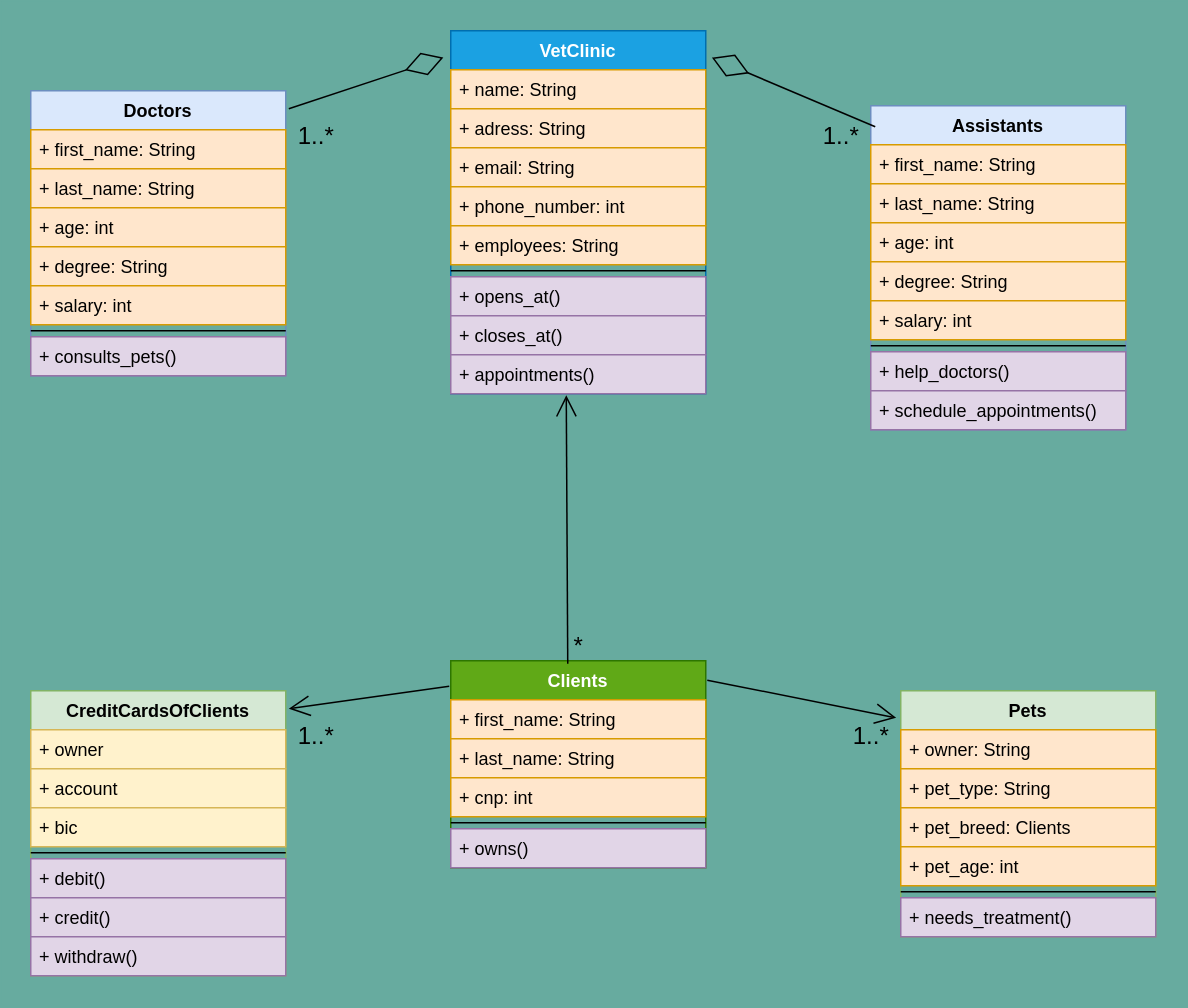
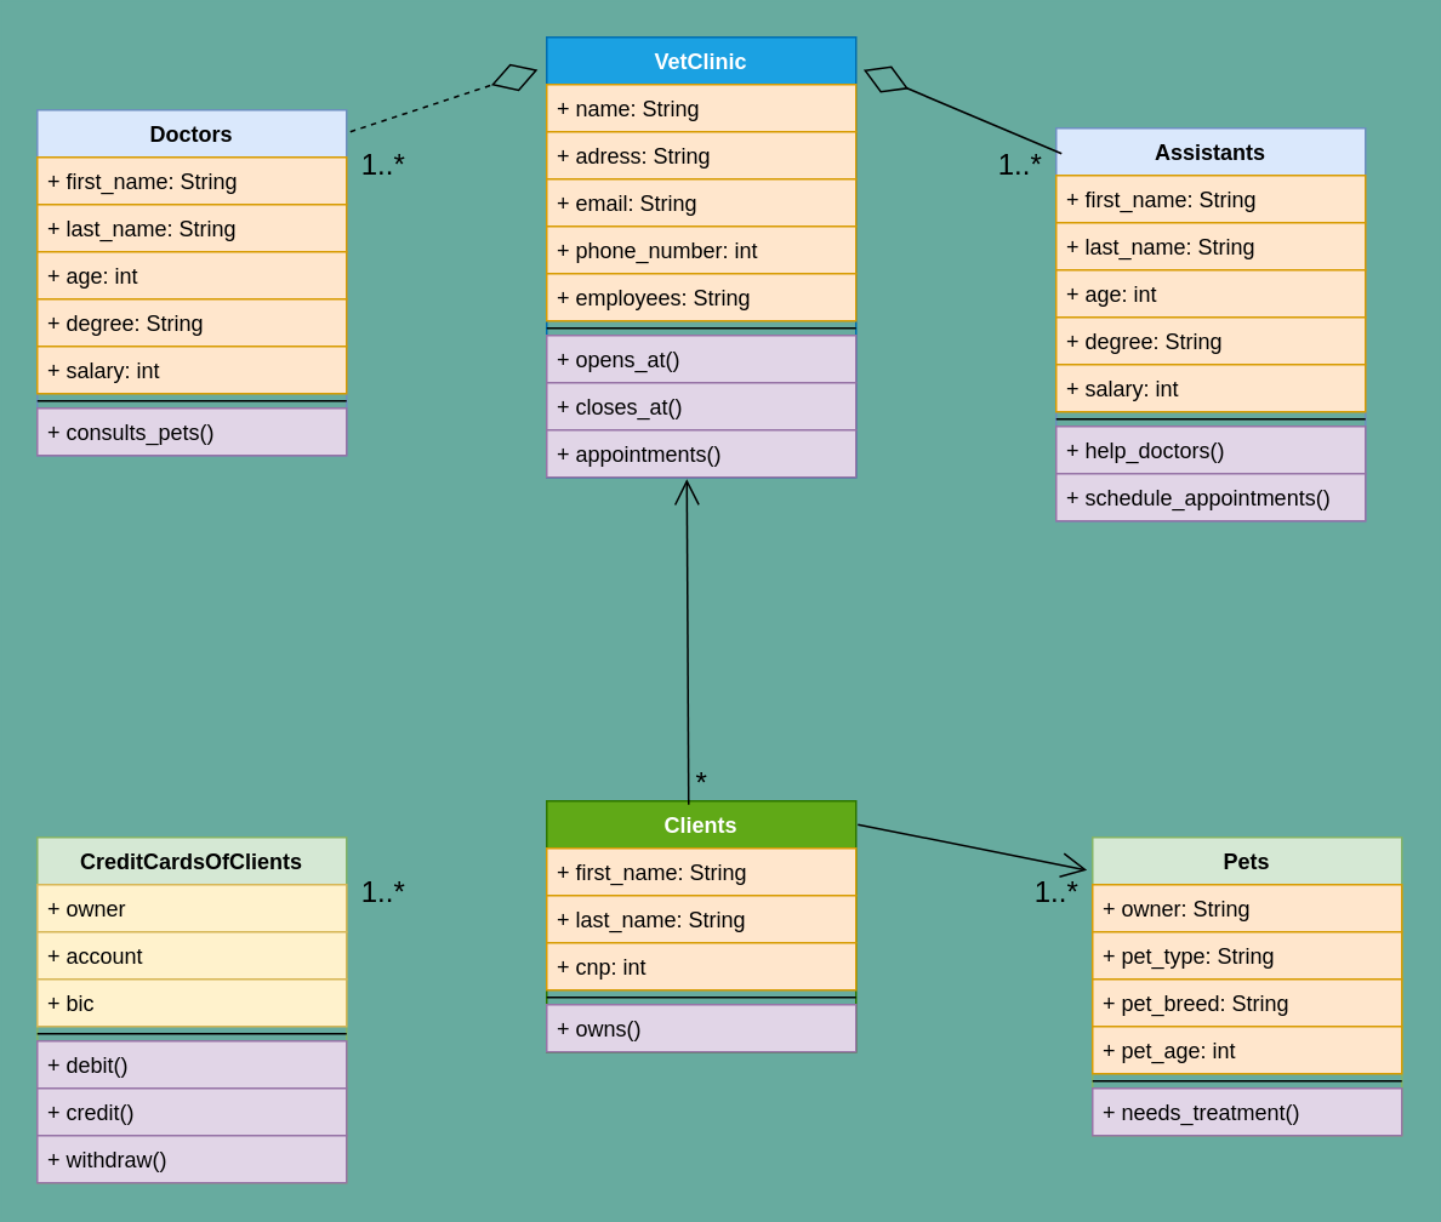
  <mxCell id="0" />
  <mxCell id="1" parent="0" />
  <mxCell id="2" value="Doctors" style="swimlane;fontStyle=1;align=center;verticalAlign=top;childLayout=stackLayout;horizontal=1;startSize=26;horizontalStack=0;resizeParent=1;resizeParentMax=0;resizeLast=0;collapsible=1;marginBottom=0;fillColor=#dae8fc;strokeColor=#6c8ebf;" parent="1" vertex="1"><mxGeometry x="20" y="60" width="170" height="190" as="geometry" /></mxCell>
  <mxCell id="3" value="+ first_name: String" style="text;strokeColor=#d79b00;fillColor=#ffe6cc;align=left;verticalAlign=top;spacingLeft=4;spacingRight=4;overflow=hidden;rotatable=0;points=[[0,0.5],[1,0.5]];portConstraint=eastwest;" parent="2" vertex="1"><mxGeometry y="26" width="170" height="26" as="geometry" /></mxCell>
  <mxCell id="4" value="+ last_name: String" style="text;strokeColor=#d79b00;fillColor=#ffe6cc;align=left;verticalAlign=top;spacingLeft=4;spacingRight=4;overflow=hidden;rotatable=0;points=[[0,0.5],[1,0.5]];portConstraint=eastwest;" parent="2" vertex="1"><mxGeometry y="52" width="170" height="26" as="geometry" /></mxCell>
  <mxCell id="5" value="+ age: int" style="text;strokeColor=#d79b00;fillColor=#ffe6cc;align=left;verticalAlign=top;spacingLeft=4;spacingRight=4;overflow=hidden;rotatable=0;points=[[0,0.5],[1,0.5]];portConstraint=eastwest;" parent="2" vertex="1"><mxGeometry y="78" width="170" height="26" as="geometry" /></mxCell>
  <mxCell id="6" value="+ degree: String" style="text;strokeColor=#d79b00;fillColor=#ffe6cc;align=left;verticalAlign=top;spacingLeft=4;spacingRight=4;overflow=hidden;rotatable=0;points=[[0,0.5],[1,0.5]];portConstraint=eastwest;" parent="2" vertex="1"><mxGeometry y="104" width="170" height="26" as="geometry" /></mxCell>
  <mxCell id="7" value="+ salary: int" style="text;strokeColor=#d79b00;fillColor=#ffe6cc;align=left;verticalAlign=top;spacingLeft=4;spacingRight=4;overflow=hidden;rotatable=0;points=[[0,0.5],[1,0.5]];portConstraint=eastwest;" parent="2" vertex="1"><mxGeometry y="130" width="170" height="26" as="geometry" /></mxCell>
  <mxCell id="8" value="" style="line;strokeWidth=1;fillColor=none;align=left;verticalAlign=middle;spacingTop=-1;spacingLeft=3;spacingRight=3;rotatable=0;labelPosition=right;points=[];portConstraint=eastwest;" parent="2" vertex="1"><mxGeometry y="156" width="170" height="8" as="geometry" /></mxCell>
  <mxCell id="9" value="+ consults_pets()" style="text;strokeColor=#9673a6;fillColor=#e1d5e7;align=left;verticalAlign=top;spacingLeft=4;spacingRight=4;overflow=hidden;rotatable=0;points=[[0,0.5],[1,0.5]];portConstraint=eastwest;" parent="2" vertex="1"><mxGeometry y="164" width="170" height="26" as="geometry" /></mxCell>
  <mxCell id="10" value="CreditCardsOfClients" style="swimlane;fontStyle=1;align=center;verticalAlign=top;childLayout=stackLayout;horizontal=1;startSize=26;horizontalStack=0;resizeParent=1;resizeParentMax=0;resizeLast=0;collapsible=1;marginBottom=0;fillColor=#d5e8d4;strokeColor=#82b366;" parent="1" vertex="1"><mxGeometry x="20" y="460" width="170" height="190" as="geometry" /></mxCell>
  <mxCell id="11" value="+ owner" style="text;strokeColor=#d6b656;fillColor=#fff2cc;align=left;verticalAlign=top;spacingLeft=4;spacingRight=4;overflow=hidden;rotatable=0;points=[[0,0.5],[1,0.5]];portConstraint=eastwest;" parent="10" vertex="1"><mxGeometry y="26" width="170" height="26" as="geometry" /></mxCell>
  <mxCell id="12" value="+ account" style="text;strokeColor=#d6b656;fillColor=#fff2cc;align=left;verticalAlign=top;spacingLeft=4;spacingRight=4;overflow=hidden;rotatable=0;points=[[0,0.5],[1,0.5]];portConstraint=eastwest;" parent="10" vertex="1"><mxGeometry y="52" width="170" height="26" as="geometry" /></mxCell>
  <mxCell id="13" value="+ bic" style="text;strokeColor=#d6b656;fillColor=#fff2cc;align=left;verticalAlign=top;spacingLeft=4;spacingRight=4;overflow=hidden;rotatable=0;points=[[0,0.5],[1,0.5]];portConstraint=eastwest;" parent="10" vertex="1"><mxGeometry y="78" width="170" height="26" as="geometry" /></mxCell>
  <mxCell id="14" value="" style="line;strokeWidth=1;fillColor=none;align=left;verticalAlign=middle;spacingTop=-1;spacingLeft=3;spacingRight=3;rotatable=0;labelPosition=right;points=[];portConstraint=eastwest;" parent="10" vertex="1"><mxGeometry y="104" width="170" height="8" as="geometry" /></mxCell>
  <mxCell id="15" value="+ debit()" style="text;strokeColor=#9673a6;fillColor=#e1d5e7;align=left;verticalAlign=top;spacingLeft=4;spacingRight=4;overflow=hidden;rotatable=0;points=[[0,0.5],[1,0.5]];portConstraint=eastwest;" parent="10" vertex="1"><mxGeometry y="112" width="170" height="26" as="geometry" /></mxCell>
  <mxCell id="16" value="+ credit()" style="text;strokeColor=#9673a6;fillColor=#e1d5e7;align=left;verticalAlign=top;spacingLeft=4;spacingRight=4;overflow=hidden;rotatable=0;points=[[0,0.5],[1,0.5]];portConstraint=eastwest;" parent="10" vertex="1"><mxGeometry y="138" width="170" height="26" as="geometry" /></mxCell>
  <mxCell id="17" value="+ withdraw()" style="text;strokeColor=#9673a6;fillColor=#e1d5e7;align=left;verticalAlign=top;spacingLeft=4;spacingRight=4;overflow=hidden;rotatable=0;points=[[0,0.5],[1,0.5]];portConstraint=eastwest;" parent="10" vertex="1"><mxGeometry y="164" width="170" height="26" as="geometry" /></mxCell>
  <mxCell id="18" value="Pets" style="swimlane;fontStyle=1;align=center;verticalAlign=top;childLayout=stackLayout;horizontal=1;startSize=26;horizontalStack=0;resizeParent=1;resizeParentMax=0;resizeLast=0;collapsible=1;marginBottom=0;fillColor=#d5e8d4;strokeColor=#82b366;" parent="1" vertex="1"><mxGeometry x="600" y="460" width="170" height="164" as="geometry" /></mxCell>
  <mxCell id="19" value="+ owner: String" style="text;strokeColor=#d79b00;fillColor=#ffe6cc;align=left;verticalAlign=top;spacingLeft=4;spacingRight=4;overflow=hidden;rotatable=0;points=[[0,0.5],[1,0.5]];portConstraint=eastwest;" parent="18" vertex="1"><mxGeometry y="26" width="170" height="26" as="geometry" /></mxCell>
  <mxCell id="20" value="+ pet_type: String" style="text;strokeColor=#d79b00;fillColor=#ffe6cc;align=left;verticalAlign=top;spacingLeft=4;spacingRight=4;overflow=hidden;rotatable=0;points=[[0,0.5],[1,0.5]];portConstraint=eastwest;" parent="18" vertex="1"><mxGeometry y="52" width="170" height="26" as="geometry" /></mxCell>
- <mxCell id="21" value="+ pet_breed: Clients" style="text;strokeColor=#d79b00;fillColor=#ffe6cc;align=left;verticalAlign=top;spacingLeft=4;spacingRight=4;overflow=hidden;rotatable=0;points=[[0,0.5],[1,0.5]];portConstraint=eastwest;" parent="18" vertex="1"><mxGeometry y="78" width="170" height="26" as="geometry" /></mxCell>
+ <mxCell id="21" value="+ pet_breed: String" style="text;strokeColor=#d79b00;fillColor=#ffe6cc;align=left;verticalAlign=top;spacingLeft=4;spacingRight=4;overflow=hidden;rotatable=0;points=[[0,0.5],[1,0.5]];portConstraint=eastwest;" parent="18" vertex="1"><mxGeometry y="78" width="170" height="26" as="geometry" /></mxCell>
  <mxCell id="22" value="+ pet_age: int" style="text;strokeColor=#d79b00;fillColor=#ffe6cc;align=left;verticalAlign=top;spacingLeft=4;spacingRight=4;overflow=hidden;rotatable=0;points=[[0,0.5],[1,0.5]];portConstraint=eastwest;" parent="18" vertex="1"><mxGeometry y="104" width="170" height="26" as="geometry" /></mxCell>
  <mxCell id="23" value="" style="line;strokeWidth=1;fillColor=none;align=left;verticalAlign=middle;spacingTop=-1;spacingLeft=3;spacingRight=3;rotatable=0;labelPosition=right;points=[];portConstraint=eastwest;" parent="18" vertex="1"><mxGeometry y="130" width="170" height="8" as="geometry" /></mxCell>
  <mxCell id="24" value="+ needs_treatment()" style="text;strokeColor=#9673a6;fillColor=#e1d5e7;align=left;verticalAlign=top;spacingLeft=4;spacingRight=4;overflow=hidden;rotatable=0;points=[[0,0.5],[1,0.5]];portConstraint=eastwest;" parent="18" vertex="1"><mxGeometry y="138" width="170" height="26" as="geometry" /></mxCell>
  <mxCell id="25" value="VetClinic" style="swimlane;fontStyle=1;align=center;verticalAlign=top;childLayout=stackLayout;horizontal=1;startSize=26;horizontalStack=0;resizeParent=1;resizeParentMax=0;resizeLast=0;collapsible=1;marginBottom=0;fillColor=#1ba1e2;strokeColor=#006EAF;fontColor=#ffffff;" parent="1" vertex="1"><mxGeometry x="300" y="20" width="170" height="242" as="geometry" /></mxCell>
  <mxCell id="26" value="+ name: String" style="text;strokeColor=#d79b00;fillColor=#ffe6cc;align=left;verticalAlign=top;spacingLeft=4;spacingRight=4;overflow=hidden;rotatable=0;points=[[0,0.5],[1,0.5]];portConstraint=eastwest;" parent="25" vertex="1"><mxGeometry y="26" width="170" height="26" as="geometry" /></mxCell>
  <mxCell id="27" value="+ adress: String" style="text;strokeColor=#d79b00;fillColor=#ffe6cc;align=left;verticalAlign=top;spacingLeft=4;spacingRight=4;overflow=hidden;rotatable=0;points=[[0,0.5],[1,0.5]];portConstraint=eastwest;" parent="25" vertex="1"><mxGeometry y="52" width="170" height="26" as="geometry" /></mxCell>
  <mxCell id="28" value="+ email: String" style="text;strokeColor=#d79b00;fillColor=#ffe6cc;align=left;verticalAlign=top;spacingLeft=4;spacingRight=4;overflow=hidden;rotatable=0;points=[[0,0.5],[1,0.5]];portConstraint=eastwest;" parent="25" vertex="1"><mxGeometry y="78" width="170" height="26" as="geometry" /></mxCell>
  <mxCell id="29" value="+ phone_number: int" style="text;strokeColor=#d79b00;fillColor=#ffe6cc;align=left;verticalAlign=top;spacingLeft=4;spacingRight=4;overflow=hidden;rotatable=0;points=[[0,0.5],[1,0.5]];portConstraint=eastwest;" parent="25" vertex="1"><mxGeometry y="104" width="170" height="26" as="geometry" /></mxCell>
  <mxCell id="30" value="+ employees: String" style="text;strokeColor=#d79b00;fillColor=#ffe6cc;align=left;verticalAlign=top;spacingLeft=4;spacingRight=4;overflow=hidden;rotatable=0;points=[[0,0.5],[1,0.5]];portConstraint=eastwest;" parent="25" vertex="1"><mxGeometry y="130" width="170" height="26" as="geometry" /></mxCell>
  <mxCell id="31" value="" style="line;strokeWidth=1;fillColor=none;align=left;verticalAlign=middle;spacingTop=-1;spacingLeft=3;spacingRight=3;rotatable=0;labelPosition=right;points=[];portConstraint=eastwest;" parent="25" vertex="1"><mxGeometry y="156" width="170" height="8" as="geometry" /></mxCell>
  <mxCell id="32" value="+ opens_at()" style="text;strokeColor=#9673a6;fillColor=#e1d5e7;align=left;verticalAlign=top;spacingLeft=4;spacingRight=4;overflow=hidden;rotatable=0;points=[[0,0.5],[1,0.5]];portConstraint=eastwest;" parent="25" vertex="1"><mxGeometry y="164" width="170" height="26" as="geometry" /></mxCell>
  <mxCell id="33" value="+ closes_at()" style="text;strokeColor=#9673a6;fillColor=#e1d5e7;align=left;verticalAlign=top;spacingLeft=4;spacingRight=4;overflow=hidden;rotatable=0;points=[[0,0.5],[1,0.5]];portConstraint=eastwest;" parent="25" vertex="1"><mxGeometry y="190" width="170" height="26" as="geometry" /></mxCell>
  <mxCell id="34" value="+ appointments()" style="text;strokeColor=#9673a6;fillColor=#e1d5e7;align=left;verticalAlign=top;spacingLeft=4;spacingRight=4;overflow=hidden;rotatable=0;points=[[0,0.5],[1,0.5]];portConstraint=eastwest;" parent="25" vertex="1"><mxGeometry y="216" width="170" height="26" as="geometry" /></mxCell>
  <mxCell id="35" value="Assistants" style="swimlane;fontStyle=1;align=center;verticalAlign=top;childLayout=stackLayout;horizontal=1;startSize=26;horizontalStack=0;resizeParent=1;resizeParentMax=0;resizeLast=0;collapsible=1;marginBottom=0;fillColor=#dae8fc;strokeColor=#6c8ebf;" parent="1" vertex="1"><mxGeometry x="580" y="70" width="170" height="216" as="geometry" /></mxCell>
  <mxCell id="36" value="+ first_name: String" style="text;strokeColor=#d79b00;fillColor=#ffe6cc;align=left;verticalAlign=top;spacingLeft=4;spacingRight=4;overflow=hidden;rotatable=0;points=[[0,0.5],[1,0.5]];portConstraint=eastwest;" parent="35" vertex="1"><mxGeometry y="26" width="170" height="26" as="geometry" /></mxCell>
  <mxCell id="37" value="+ last_name: String" style="text;strokeColor=#d79b00;fillColor=#ffe6cc;align=left;verticalAlign=top;spacingLeft=4;spacingRight=4;overflow=hidden;rotatable=0;points=[[0,0.5],[1,0.5]];portConstraint=eastwest;" parent="35" vertex="1"><mxGeometry y="52" width="170" height="26" as="geometry" /></mxCell>
  <mxCell id="38" value="+ age: int" style="text;strokeColor=#d79b00;fillColor=#ffe6cc;align=left;verticalAlign=top;spacingLeft=4;spacingRight=4;overflow=hidden;rotatable=0;points=[[0,0.5],[1,0.5]];portConstraint=eastwest;" parent="35" vertex="1"><mxGeometry y="78" width="170" height="26" as="geometry" /></mxCell>
  <mxCell id="39" value="+ degree: String" style="text;strokeColor=#d79b00;fillColor=#ffe6cc;align=left;verticalAlign=top;spacingLeft=4;spacingRight=4;overflow=hidden;rotatable=0;points=[[0,0.5],[1,0.5]];portConstraint=eastwest;" parent="35" vertex="1"><mxGeometry y="104" width="170" height="26" as="geometry" /></mxCell>
  <mxCell id="40" value="+ salary: int" style="text;strokeColor=#d79b00;fillColor=#ffe6cc;align=left;verticalAlign=top;spacingLeft=4;spacingRight=4;overflow=hidden;rotatable=0;points=[[0,0.5],[1,0.5]];portConstraint=eastwest;" parent="35" vertex="1"><mxGeometry y="130" width="170" height="26" as="geometry" /></mxCell>
  <mxCell id="41" value="" style="line;strokeWidth=1;fillColor=none;align=left;verticalAlign=middle;spacingTop=-1;spacingLeft=3;spacingRight=3;rotatable=0;labelPosition=right;points=[];portConstraint=eastwest;" parent="35" vertex="1"><mxGeometry y="156" width="170" height="8" as="geometry" /></mxCell>
  <mxCell id="42" value="+ help_doctors()" style="text;strokeColor=#9673a6;fillColor=#e1d5e7;align=left;verticalAlign=top;spacingLeft=4;spacingRight=4;overflow=hidden;rotatable=0;points=[[0,0.5],[1,0.5]];portConstraint=eastwest;" parent="35" vertex="1"><mxGeometry y="164" width="170" height="26" as="geometry" /></mxCell>
  <mxCell id="43" value="+ schedule_appointments()" style="text;strokeColor=#9673a6;fillColor=#e1d5e7;align=left;verticalAlign=top;spacingLeft=4;spacingRight=4;overflow=hidden;rotatable=0;points=[[0,0.5],[1,0.5]];portConstraint=eastwest;" parent="35" vertex="1"><mxGeometry y="190" width="170" height="26" as="geometry" /></mxCell>
  <mxCell id="44" value="Clients" style="swimlane;fontStyle=1;align=center;verticalAlign=top;childLayout=stackLayout;horizontal=1;startSize=26;horizontalStack=0;resizeParent=1;resizeParentMax=0;resizeLast=0;collapsible=1;marginBottom=0;fillColor=#60a917;strokeColor=#2D7600;fontColor=#ffffff;" parent="1" vertex="1"><mxGeometry x="300" y="440" width="170" height="138" as="geometry" /></mxCell>
  <mxCell id="45" value="+ first_name: String" style="text;strokeColor=#d79b00;fillColor=#ffe6cc;align=left;verticalAlign=top;spacingLeft=4;spacingRight=4;overflow=hidden;rotatable=0;points=[[0,0.5],[1,0.5]];portConstraint=eastwest;" parent="44" vertex="1"><mxGeometry y="26" width="170" height="26" as="geometry" /></mxCell>
  <mxCell id="46" value="+ last_name: String" style="text;strokeColor=#d79b00;fillColor=#ffe6cc;align=left;verticalAlign=top;spacingLeft=4;spacingRight=4;overflow=hidden;rotatable=0;points=[[0,0.5],[1,0.5]];portConstraint=eastwest;" parent="44" vertex="1"><mxGeometry y="52" width="170" height="26" as="geometry" /></mxCell>
  <mxCell id="47" value="+ cnp: int" style="text;strokeColor=#d79b00;fillColor=#ffe6cc;align=left;verticalAlign=top;spacingLeft=4;spacingRight=4;overflow=hidden;rotatable=0;points=[[0,0.5],[1,0.5]];portConstraint=eastwest;" parent="44" vertex="1"><mxGeometry y="78" width="170" height="26" as="geometry" /></mxCell>
  <mxCell id="48" value="" style="line;strokeWidth=1;fillColor=none;align=left;verticalAlign=middle;spacingTop=-1;spacingLeft=3;spacingRight=3;rotatable=0;labelPosition=right;points=[];portConstraint=eastwest;" parent="44" vertex="1"><mxGeometry y="104" width="170" height="8" as="geometry" /></mxCell>
  <mxCell id="49" value="+ owns()" style="text;strokeColor=#9673a6;fillColor=#e1d5e7;align=left;verticalAlign=top;spacingLeft=4;spacingRight=4;overflow=hidden;rotatable=0;points=[[0,0.5],[1,0.5]];portConstraint=eastwest;" parent="44" vertex="1"><mxGeometry y="112" width="170" height="26" as="geometry" /></mxCell>
  <mxCell id="50" value="*" style="text;html=1;resizable=0;autosize=1;align=center;verticalAlign=middle;points=[];fillColor=none;strokeColor=none;rounded=0;fontSize=16;strokeWidth=3;" parent="1" vertex="1"><mxGeometry x="375" y="420" width="20" height="20" as="geometry" /></mxCell>
  <mxCell id="51" value="1..*" style="text;html=1;resizable=0;autosize=1;align=center;verticalAlign=middle;points=[];fillColor=none;strokeColor=none;rounded=0;fontSize=16;" parent="1" vertex="1"><mxGeometry x="560" y="480" width="40" height="20" as="geometry" /></mxCell>
  <mxCell id="52" value="1..*" style="text;html=1;resizable=0;autosize=1;align=center;verticalAlign=middle;points=[];fillColor=none;strokeColor=none;rounded=0;fontSize=16;" parent="1" vertex="1"><mxGeometry x="190" y="480" width="40" height="20" as="geometry" /></mxCell>
  <mxCell id="53" value="1..*" style="text;html=1;resizable=0;autosize=1;align=center;verticalAlign=middle;points=[];fillColor=none;strokeColor=none;rounded=0;fontSize=16;" parent="1" vertex="1"><mxGeometry x="190" y="80" width="40" height="20" as="geometry" /></mxCell>
  <mxCell id="54" value="1..*" style="text;html=1;resizable=0;autosize=1;align=center;verticalAlign=middle;points=[];fillColor=none;strokeColor=none;rounded=0;fontSize=16;" parent="1" vertex="1"><mxGeometry x="540" y="80" width="40" height="20" as="geometry" /></mxCell>
- <mxCell id="55" value="" style="endArrow=open;endFill=1;endSize=12;html=1;strokeWidth=1;fontSize=16;align=left;exitX=-0.006;exitY=0.123;exitDx=0;exitDy=0;exitPerimeter=0;entryX=1.012;entryY=0.063;entryDx=0;entryDy=0;entryPerimeter=0;" parent="1" source="44" target="10" edge="1"><mxGeometry width="160" relative="1" as="geometry"><mxPoint x="120" y="380" as="sourcePoint" /><mxPoint x="280" y="380" as="targetPoint" /></mxGeometry></mxCell>
  <mxCell id="56" value="" style="endArrow=open;endFill=1;endSize=12;html=1;strokeWidth=1;fontSize=16;align=left;entryX=-0.018;entryY=0.11;entryDx=0;entryDy=0;entryPerimeter=0;exitX=1.006;exitY=0.094;exitDx=0;exitDy=0;exitPerimeter=0;" parent="1" source="44" target="18" edge="1"><mxGeometry width="160" relative="1" as="geometry"><mxPoint x="290" y="320" as="sourcePoint" /><mxPoint x="450" y="320" as="targetPoint" /></mxGeometry></mxCell>
- <mxCell id="57" value="" style="endArrow=diamondThin;endFill=0;endSize=24;html=1;strokeWidth=1;fontSize=16;align=left;exitX=1.012;exitY=0.063;exitDx=0;exitDy=0;exitPerimeter=0;entryX=-0.029;entryY=0.074;entryDx=0;entryDy=0;entryPerimeter=0;" parent="1" source="2" target="25" edge="1"><mxGeometry width="160" relative="1" as="geometry"><mxPoint x="290" y="320" as="sourcePoint" /><mxPoint x="450" y="320" as="targetPoint" /></mxGeometry></mxCell>
+ <mxCell id="57" value="" style="endArrow=diamondThin;endFill=0;endSize=24;html=1;strokeWidth=1;fontSize=16;align=left;exitX=1.012;exitY=0.063;exitDx=0;exitDy=0;exitPerimeter=0;entryX=-0.029;entryY=0.074;entryDx=0;entryDy=0;entryPerimeter=0;dashed=1;" parent="1" source="2" target="25" edge="1"><mxGeometry width="160" relative="1" as="geometry"><mxPoint x="290" y="320" as="sourcePoint" /><mxPoint x="450" y="320" as="targetPoint" /></mxGeometry></mxCell>
  <mxCell id="58" value="" style="endArrow=diamondThin;endFill=0;endSize=24;html=1;strokeWidth=1;fontSize=16;align=left;entryX=1.024;entryY=0.074;entryDx=0;entryDy=0;entryPerimeter=0;exitX=1.075;exitY=0.2;exitDx=0;exitDy=0;exitPerimeter=0;" parent="1" source="54" target="25" edge="1"><mxGeometry width="160" relative="1" as="geometry"><mxPoint x="290" y="320" as="sourcePoint" /><mxPoint x="450" y="320" as="targetPoint" /></mxGeometry></mxCell>
  <mxCell id="59" value="" style="endArrow=open;endFill=1;endSize=12;html=1;strokeWidth=1;fontSize=16;align=left;exitX=0.15;exitY=1.1;exitDx=0;exitDy=0;exitPerimeter=0;entryX=0.453;entryY=1.038;entryDx=0;entryDy=0;entryPerimeter=0;" parent="1" source="50" target="34" edge="1"><mxGeometry width="160" relative="1" as="geometry"><mxPoint x="290" y="320" as="sourcePoint" /><mxPoint x="370" y="270" as="targetPoint" /></mxGeometry></mxCell>
